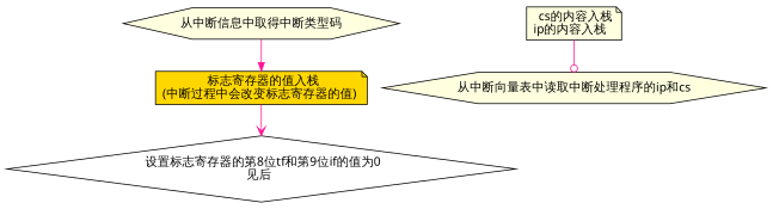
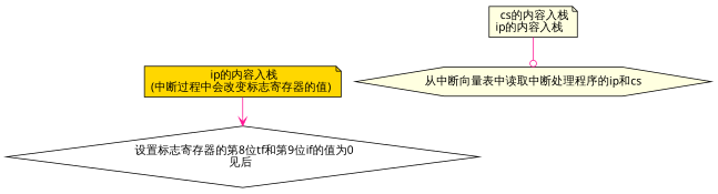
  digraph {
    rankdir=TB
    node [fillcolor=lightyellow fontname="Microsoft Yahei" shape=hexagon style=filled]
    edge [color=deeppink]
-   n1 [label=" 从中断信息中取得中断类型码 "]
-   n2 [fillcolor=gold label=" 标志寄存器的值入栈\n(中断过程中会改变标志寄存器的值) " shape=note]
+   n2 [fillcolor=gold label=" ip的内容入栈\n(中断过程中会改变标志寄存器的值) " shape=note]
    n3 [fillcolor=white label=" 设置标志寄存器的第8位tf和第9位if的值为0\n见后 " shape=diamond]
    n4 [label=" cs的内容入栈\nip的内容入栈  " shape=note]
    n5 [label=" 从中断向量表中读取中断处理程序的ip和cs "]
-   n1 -> n2 [arrowhead=normal]
    n2 -> n3 [arrowhead=vee]
    n4 -> n5 [arrowhead=odot]
  }
